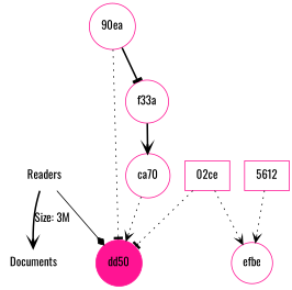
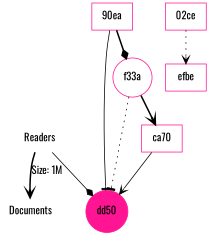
  digraph {
    fontname=Oswald
    node [color=deeppink fontname=Oswald shape=box]
    edge [arrowhead=vee fontname=Oswald style=bold]
    n1 [label=Readers shape=none]
    n2 [color=darkorange label=Documents shape=none]
    n3 [label=dd50 shape=circle style=filled]
-   n4 [label=5612]
-   n5 [label=efbe shape=circle]
-   n6 [label="90ea" shape=circle]
+   n5 [label=efbe]
+   n6 [label="90ea"]
    n7 [label=f33a shape=circle]
-   n8 [label=ca70 shape=circle]
+   n8 [label=ca70]
    n9 [label="02ce"]
-   n1 -> n2 [label="Size: 3M"]
+   n1 -> n2 [label="Size: 1M"]
    n1 -> n3 [arrowhead=diamond style=solid]
-   n4 -> n5 [style=dotted]
-   n6 -> n3 [arrowhead=tee style=dotted]
-   n6 -> n7 [arrowhead=tee]
+   n6 -> n3 [arrowhead=tee style=solid]
+   n6 -> n7 [arrowhead=diamond]
    n7 -> n8
-   n8 -> n3 [style=dotted]
-   n9 -> n3 [arrowhead=tee style=dotted]
+   n8 -> n3 [style=solid]
+   n7 -> n3 [arrowhead=tee style=dotted]
    n9 -> n5 [style=dotted]
  }
